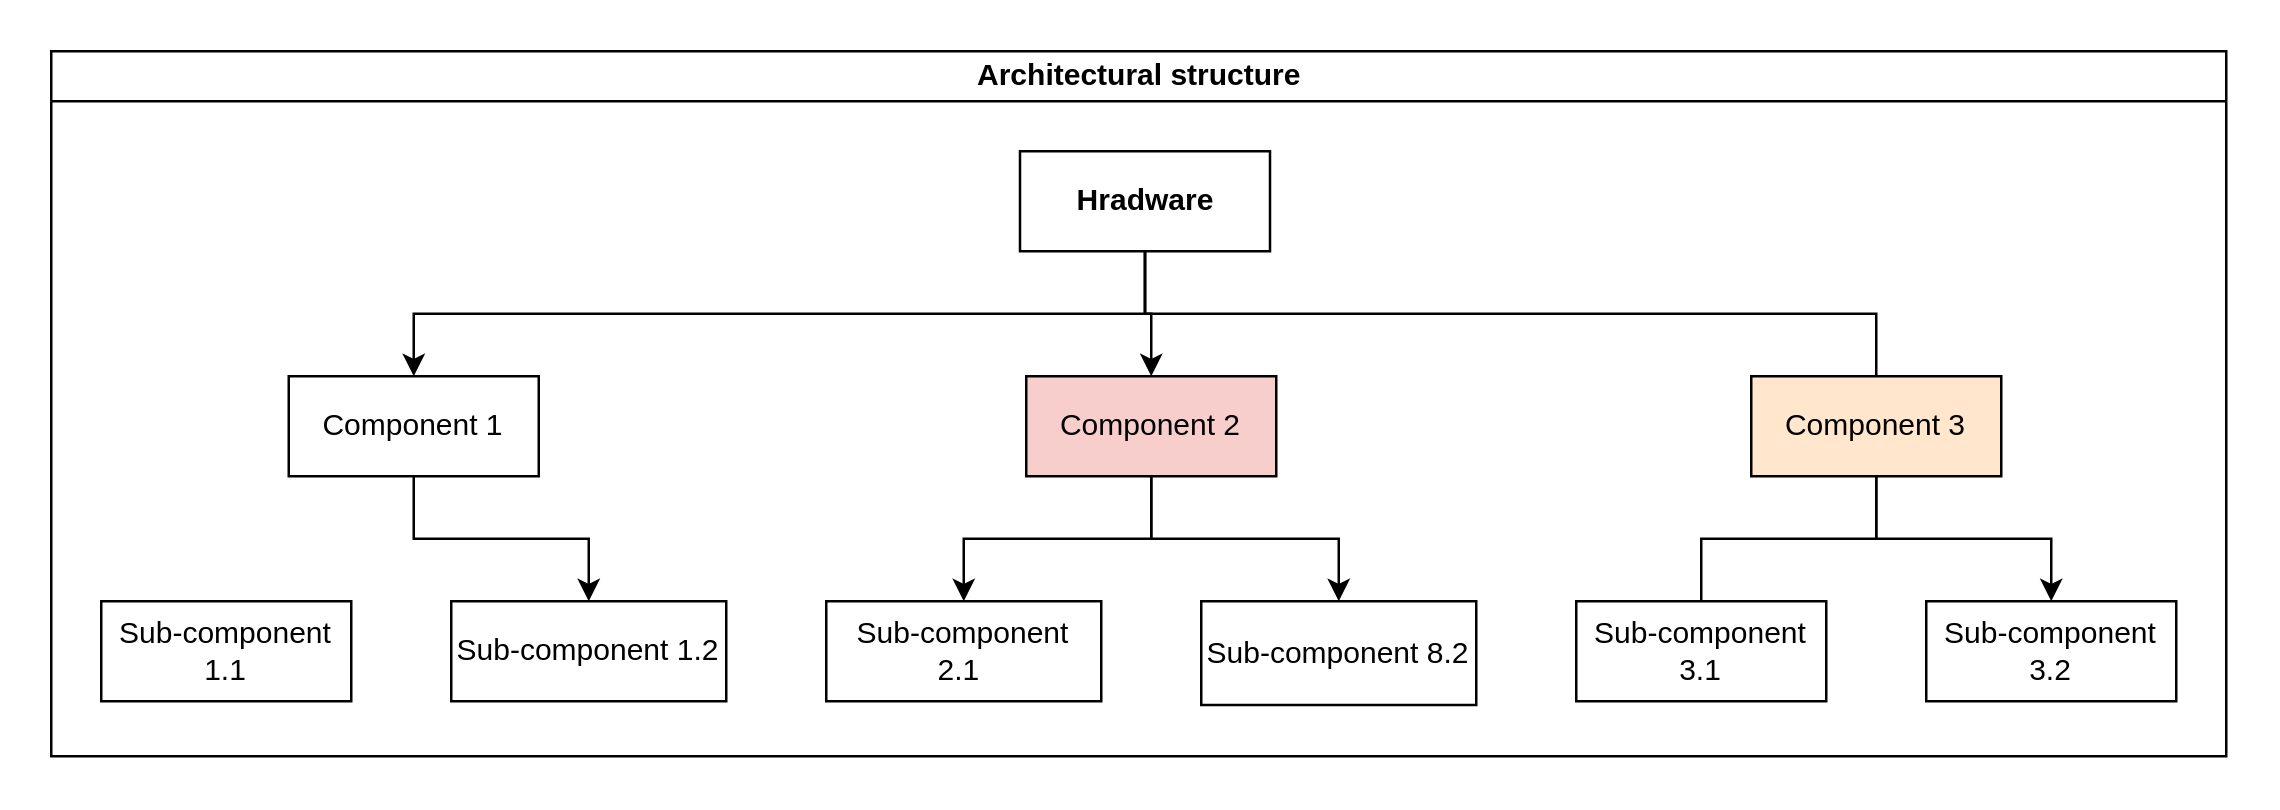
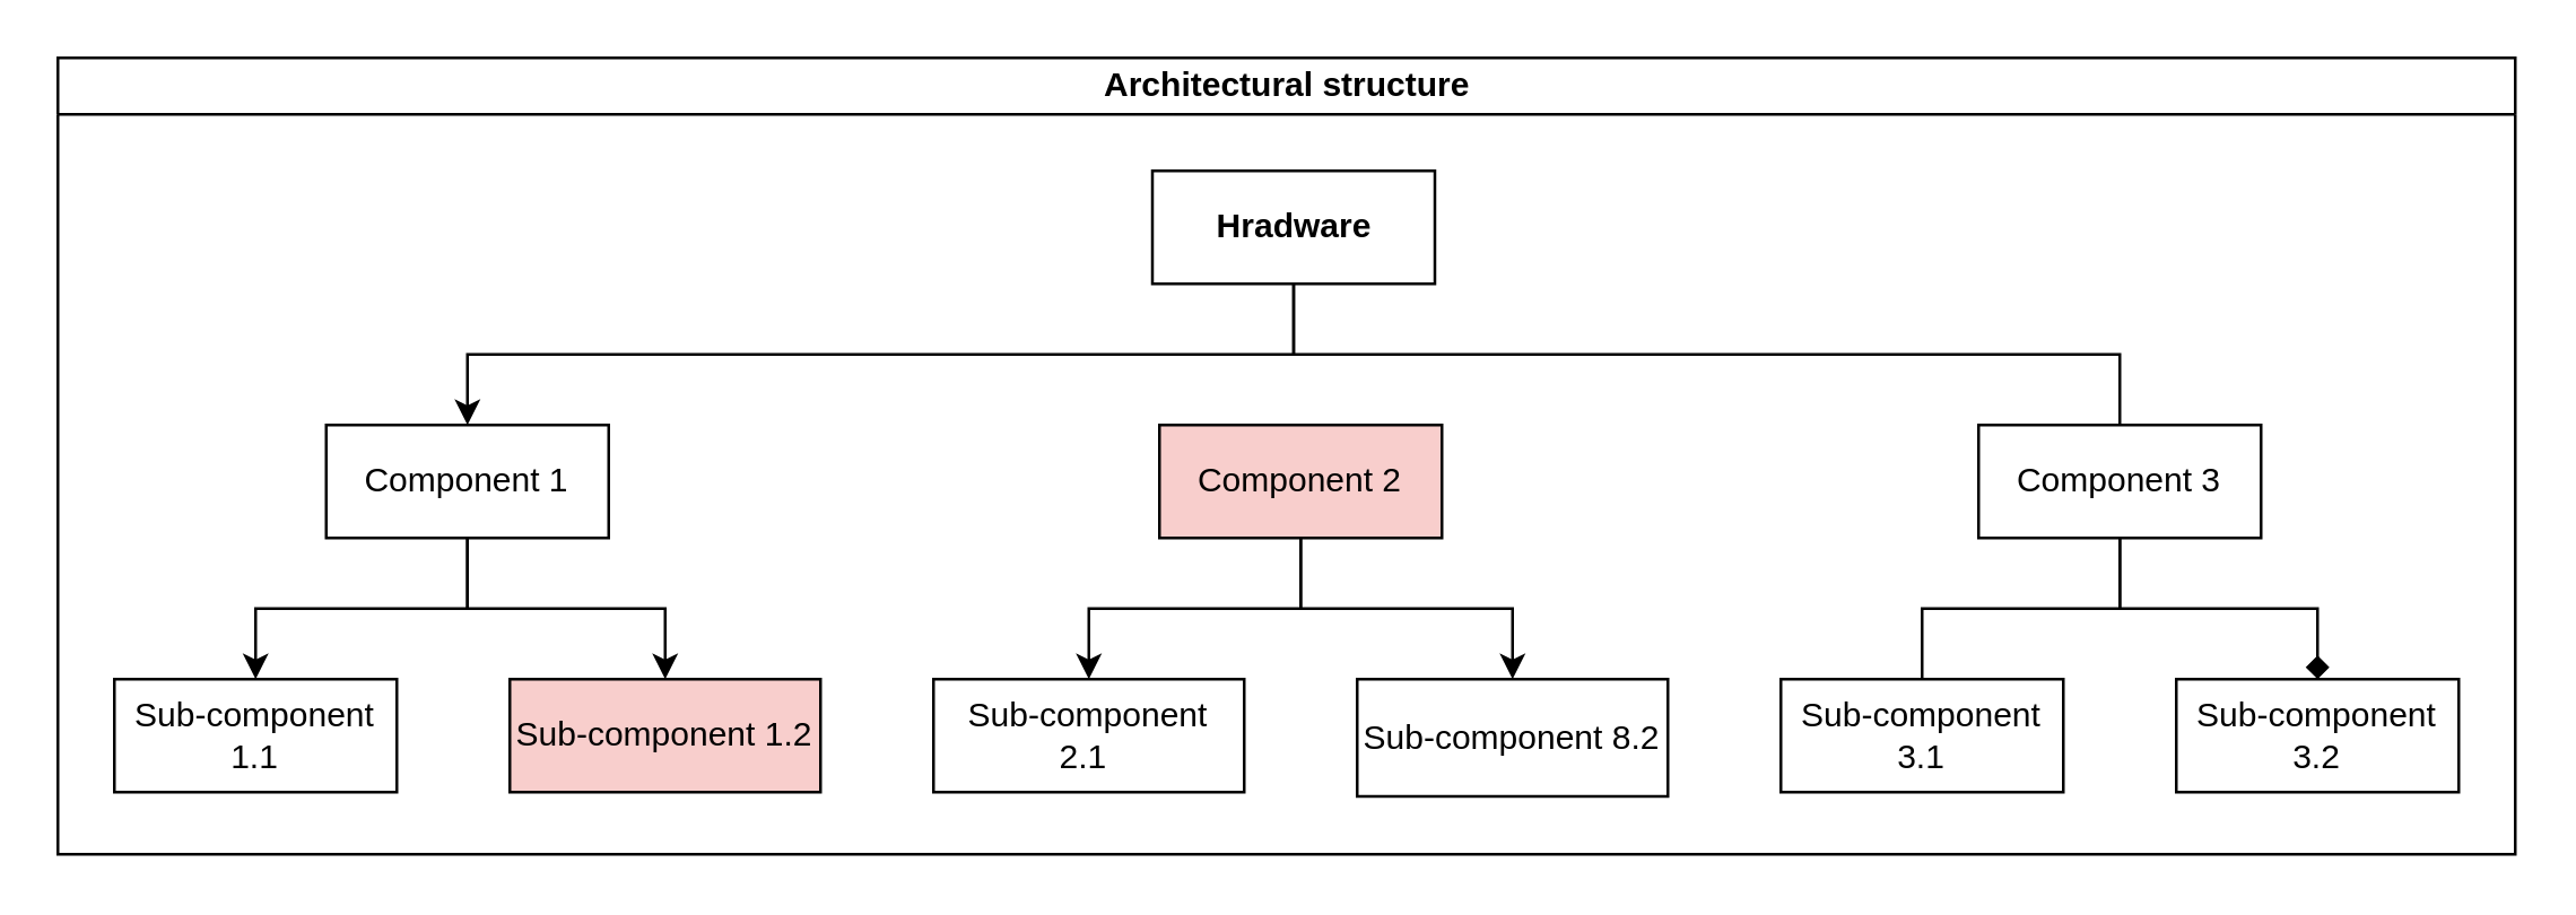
  <mxCell id="0" />
  <mxCell id="1" parent="0" />
  <mxCell id="2" value="Architectural structure " style="swimlane;html=1;startSize=20;horizontal=1;childLayout=treeLayout;horizontalTree=0;resizable=0;containerType=tree;" vertex="1" parent="1"><mxGeometry x="20" y="20" width="870" height="282" as="geometry" /></mxCell>
  <mxCell id="3" value="&lt;b&gt;Hradware&lt;/b&gt;" style="whiteSpace=wrap;html=1;" vertex="1" parent="2"><mxGeometry x="387.5" y="40" width="100" height="40" as="geometry" /></mxCell>
  <mxCell id="4" value="Component 1" style="whiteSpace=wrap;html=1;" vertex="1" parent="2"><mxGeometry x="95" y="130" width="100" height="40" as="geometry" /></mxCell>
  <mxCell id="5" value="" style="edgeStyle=elbowEdgeStyle;elbow=vertical;html=1;rounded=0;" edge="1" parent="2" source="3" target="4"><mxGeometry relative="1" as="geometry" /></mxCell>
  <mxCell id="6" value="Component 2" style="whiteSpace=wrap;html=1;fillColor=#f8cecc;" vertex="1" parent="2"><mxGeometry x="390" y="130" width="100" height="40" as="geometry" /></mxCell>
- <mxCell id="7" value="" style="edgeStyle=elbowEdgeStyle;elbow=vertical;html=1;rounded=0;" edge="1" parent="2" source="3" target="6"><mxGeometry relative="1" as="geometry" /></mxCell>
+ <mxCell id="8" value="" style="edgeStyle=elbowEdgeStyle;elbow=vertical;html=1;rounded=0;" edge="1" parent="2" source="4" target="9"><mxGeometry relative="1" as="geometry"><mxPoint x="-2112" y="570" as="sourcePoint" /></mxGeometry></mxCell>
  <mxCell id="9" value="Sub-component 1.1 " style="whiteSpace=wrap;html=1;" vertex="1" parent="2"><mxGeometry x="20" y="220" width="100" height="40" as="geometry" /></mxCell>
  <mxCell id="10" value="" style="edgeStyle=elbowEdgeStyle;elbow=vertical;html=1;rounded=0;" edge="1" parent="2" source="4" target="11"><mxGeometry relative="1" as="geometry"><mxPoint x="-2112" y="570" as="sourcePoint" /></mxGeometry></mxCell>
- <mxCell id="11" value="Sub-component 1.2 " style="whiteSpace=wrap;html=1;" vertex="1" parent="2"><mxGeometry x="160" y="220" width="110" height="40" as="geometry" /></mxCell>
+ <mxCell id="11" value="Sub-component 1.2 " style="whiteSpace=wrap;html=1;fillColor=#f8cecc;" vertex="1" parent="2"><mxGeometry x="160" y="220" width="110" height="40" as="geometry" /></mxCell>
  <mxCell id="12" value="" style="edgeStyle=elbowEdgeStyle;elbow=vertical;html=1;rounded=0;" edge="1" parent="2" source="6" target="13"><mxGeometry relative="1" as="geometry"><mxPoint x="-1944" y="570" as="sourcePoint" /></mxGeometry></mxCell>
  <mxCell id="13" value="Sub-component 2.1&amp;nbsp; " style="whiteSpace=wrap;html=1;" vertex="1" parent="2"><mxGeometry x="310" y="220" width="110" height="40" as="geometry" /></mxCell>
  <mxCell id="14" value="" style="edgeStyle=elbowEdgeStyle;elbow=vertical;html=1;rounded=0;" edge="1" parent="2" source="6" target="15"><mxGeometry relative="1" as="geometry"><mxPoint x="-1944" y="570" as="sourcePoint" /></mxGeometry></mxCell>
  <mxCell id="15" value="Sub-component 8.2" style="whiteSpace=wrap;html=1;" vertex="1" parent="2"><mxGeometry x="460" y="220" width="110" height="41.5" as="geometry" /></mxCell>
  <mxCell id="16" value="" style="edgeStyle=elbowEdgeStyle;elbow=vertical;html=1;rounded=0;endArrow=none;" edge="1" parent="2" source="3" target="17"><mxGeometry relative="1" as="geometry"><mxPoint x="-970" y="490" as="sourcePoint" /></mxGeometry></mxCell>
- <mxCell id="17" value="Component 3" style="whiteSpace=wrap;html=1;fillColor=#ffe6cc;" vertex="1" parent="2"><mxGeometry x="680" y="130" width="100" height="40" as="geometry" /></mxCell>
+ <mxCell id="17" value="Component 3" style="whiteSpace=wrap;html=1;" vertex="1" parent="2"><mxGeometry x="680" y="130" width="100" height="40" as="geometry" /></mxCell>
  <mxCell id="18" value="" style="edgeStyle=elbowEdgeStyle;elbow=vertical;html=1;rounded=0;endArrow=none;" edge="1" parent="2" source="17" target="19"><mxGeometry relative="1" as="geometry"><mxPoint x="-522" y="490" as="sourcePoint" /></mxGeometry></mxCell>
  <mxCell id="19" value="Sub-component 3.1" style="whiteSpace=wrap;html=1;" vertex="1" parent="2"><mxGeometry x="610" y="220" width="100" height="40" as="geometry" /></mxCell>
- <mxCell id="20" value="" style="edgeStyle=elbowEdgeStyle;elbow=vertical;html=1;rounded=0;" edge="1" parent="2" source="17" target="21"><mxGeometry relative="1" as="geometry"><mxPoint x="369.5" y="580" as="sourcePoint" /></mxGeometry></mxCell>
+ <mxCell id="20" value="" style="edgeStyle=elbowEdgeStyle;elbow=vertical;html=1;rounded=0;endArrow=diamond;" edge="1" parent="2" source="17" target="21"><mxGeometry relative="1" as="geometry"><mxPoint x="369.5" y="580" as="sourcePoint" /></mxGeometry></mxCell>
  <mxCell id="21" value="Sub-component 3.2" style="whiteSpace=wrap;html=1;" vertex="1" parent="2"><mxGeometry x="750" y="220" width="100" height="40" as="geometry" /></mxCell>
